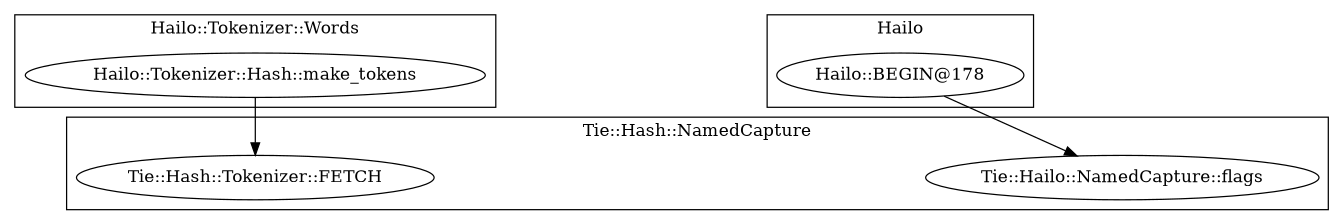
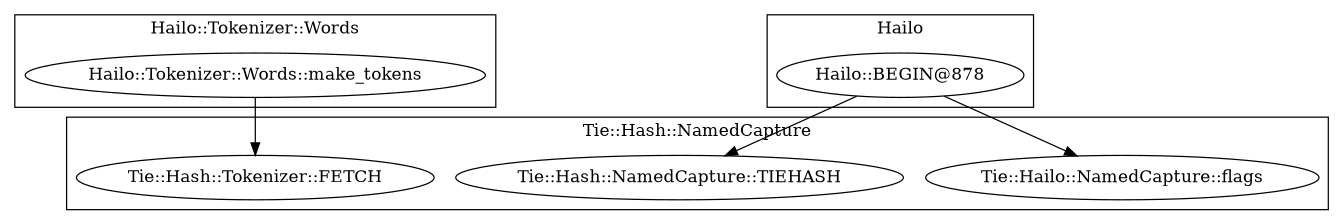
  digraph {
-   "Hailo::Tokenizer::Words::make_tokens" [label="Hailo::Tokenizer::Hash::make_tokens"]
-   "Hailo::BEGIN@178"
+   "Hailo::Tokenizer::Words::make_tokens"
+   "Hailo::BEGIN@178" [label="Hailo::BEGIN@878"]
    n3 [label="Tie::Hash::Tokenizer::FETCH"]
+   "Tie::Hash::NamedCapture::TIEHASH"
    n5 [label="Tie::Hailo::NamedCapture::flags"]
    subgraph cluster_1 {
      label="Hailo::Tokenizer::Words"
      "Hailo::Tokenizer::Words::make_tokens"
    }
    subgraph cluster_2 {
      label=Hailo
      "Hailo::BEGIN@178"
    }
    subgraph cluster_3 {
      label="Tie::Hash::NamedCapture"
      n3
+     "Tie::Hash::NamedCapture::TIEHASH"
      n5
    }
    "Hailo::Tokenizer::Words::make_tokens" -> n3
+   "Hailo::BEGIN@178" -> "Tie::Hash::NamedCapture::TIEHASH"
    "Hailo::BEGIN@178" -> n5
  }
